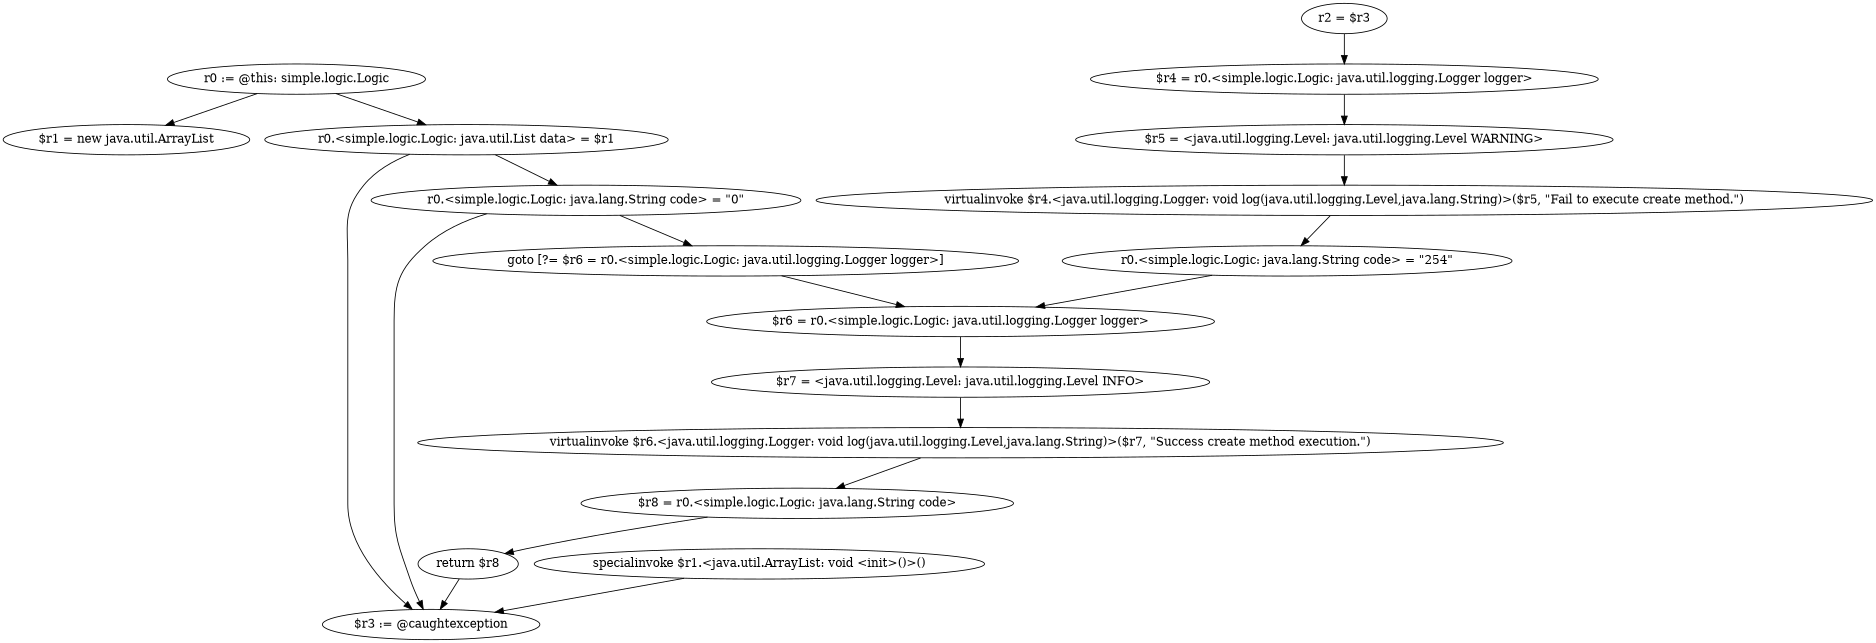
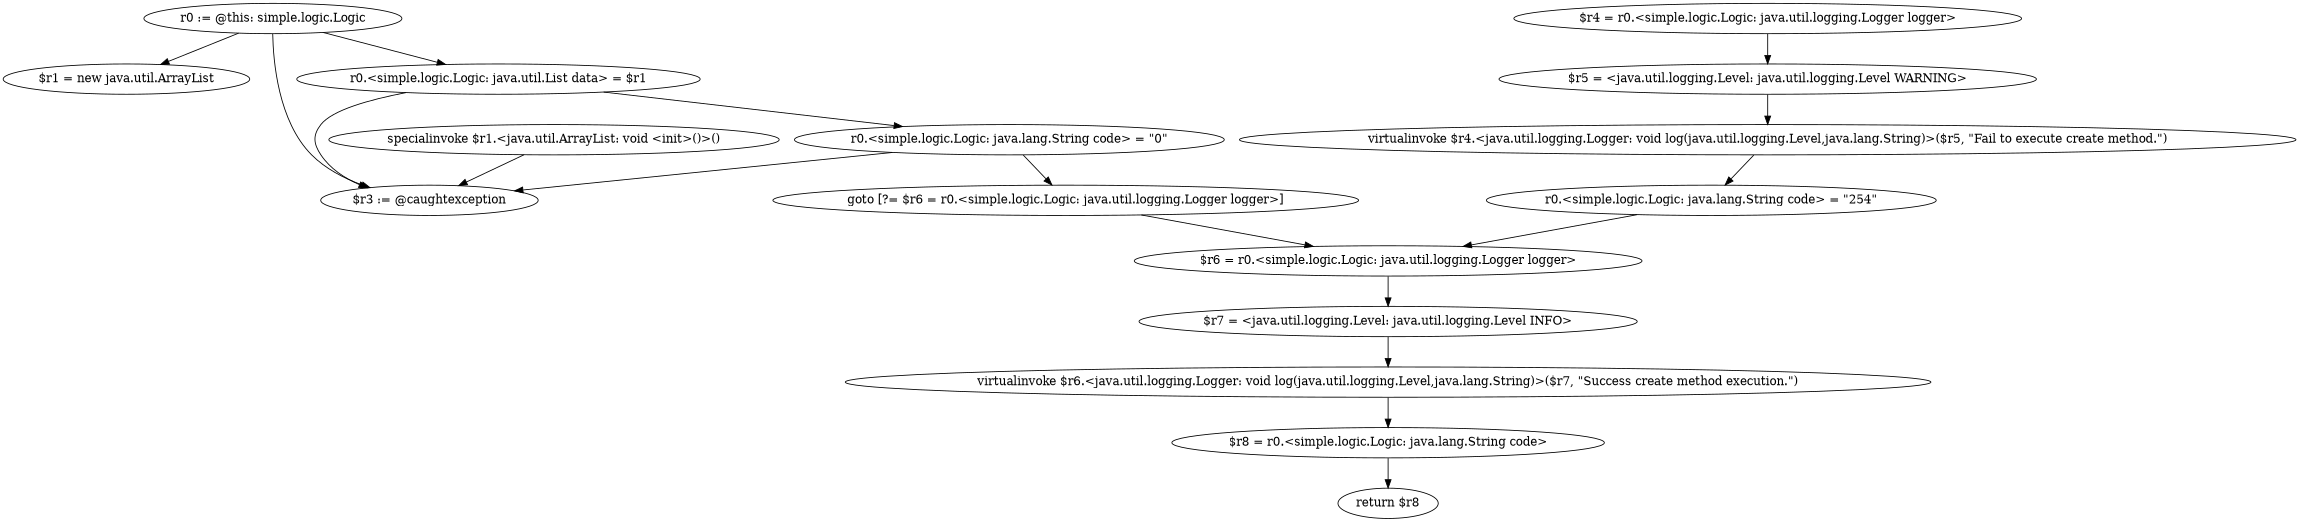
  digraph {
    "r0 := @this: simple.logic.Logic"
    "$r1 = new java.util.ArrayList"
    "$r3 := @caughtexception"
    "r0.<simple.logic.Logic: java.util.List data> = $r1"
    "specialinvoke $r1.<java.util.ArrayList: void <init>()>()"
-   "r2 = $r3"
    "$r4 = r0.<simple.logic.Logic: java.util.logging.Logger logger>"
    "r0.<simple.logic.Logic: java.lang.String code> = \"0\""
    "goto [?= $r6 = r0.<simple.logic.Logic: java.util.logging.Logger logger>]"
    "$r6 = r0.<simple.logic.Logic: java.util.logging.Logger logger>"
    "$r7 = <java.util.logging.Level: java.util.logging.Level INFO>"
    "virtualinvoke $r6.<java.util.logging.Logger: void log(java.util.logging.Level,java.lang.String)>($r7, \"Success create method execution.\")"
    "$r5 = <java.util.logging.Level: java.util.logging.Level WARNING>"
    "virtualinvoke $r4.<java.util.logging.Logger: void log(java.util.logging.Level,java.lang.String)>($r5, \"Fail to execute create method.\")"
    "r0.<simple.logic.Logic: java.lang.String code> = \"254\""
    "$r8 = r0.<simple.logic.Logic: java.lang.String code>"
    "return $r8"
    "r0 := @this: simple.logic.Logic" -> "$r1 = new java.util.ArrayList"
-   "return $r8" -> "$r3 := @caughtexception"
+   "r0 := @this: simple.logic.Logic" -> "$r3 := @caughtexception"
    "r0 := @this: simple.logic.Logic" -> "r0.<simple.logic.Logic: java.util.List data> = $r1"
    "r0.<simple.logic.Logic: java.util.List data> = $r1" -> "$r3 := @caughtexception"
    "r0.<simple.logic.Logic: java.util.List data> = $r1" -> "r0.<simple.logic.Logic: java.lang.String code> = \"0\""
    "specialinvoke $r1.<java.util.ArrayList: void <init>()>()" -> "$r3 := @caughtexception"
-   "r2 = $r3" -> "$r4 = r0.<simple.logic.Logic: java.util.logging.Logger logger>"
    "$r4 = r0.<simple.logic.Logic: java.util.logging.Logger logger>" -> "$r5 = <java.util.logging.Level: java.util.logging.Level WARNING>"
    "r0.<simple.logic.Logic: java.lang.String code> = \"0\"" -> "$r3 := @caughtexception"
    "r0.<simple.logic.Logic: java.lang.String code> = \"0\"" -> "goto [?= $r6 = r0.<simple.logic.Logic: java.util.logging.Logger logger>]"
    "goto [?= $r6 = r0.<simple.logic.Logic: java.util.logging.Logger logger>]" -> "$r6 = r0.<simple.logic.Logic: java.util.logging.Logger logger>"
    "$r6 = r0.<simple.logic.Logic: java.util.logging.Logger logger>" -> "$r7 = <java.util.logging.Level: java.util.logging.Level INFO>"
    "$r7 = <java.util.logging.Level: java.util.logging.Level INFO>" -> "virtualinvoke $r6.<java.util.logging.Logger: void log(java.util.logging.Level,java.lang.String)>($r7, \"Success create method execution.\")"
    "virtualinvoke $r6.<java.util.logging.Logger: void log(java.util.logging.Level,java.lang.String)>($r7, \"Success create method execution.\")" -> "$r8 = r0.<simple.logic.Logic: java.lang.String code>"
    "$r5 = <java.util.logging.Level: java.util.logging.Level WARNING>" -> "virtualinvoke $r4.<java.util.logging.Logger: void log(java.util.logging.Level,java.lang.String)>($r5, \"Fail to execute create method.\")"
    "virtualinvoke $r4.<java.util.logging.Logger: void log(java.util.logging.Level,java.lang.String)>($r5, \"Fail to execute create method.\")" -> "r0.<simple.logic.Logic: java.lang.String code> = \"254\""
    "r0.<simple.logic.Logic: java.lang.String code> = \"254\"" -> "$r6 = r0.<simple.logic.Logic: java.util.logging.Logger logger>"
    "$r8 = r0.<simple.logic.Logic: java.lang.String code>" -> "return $r8"
  }
